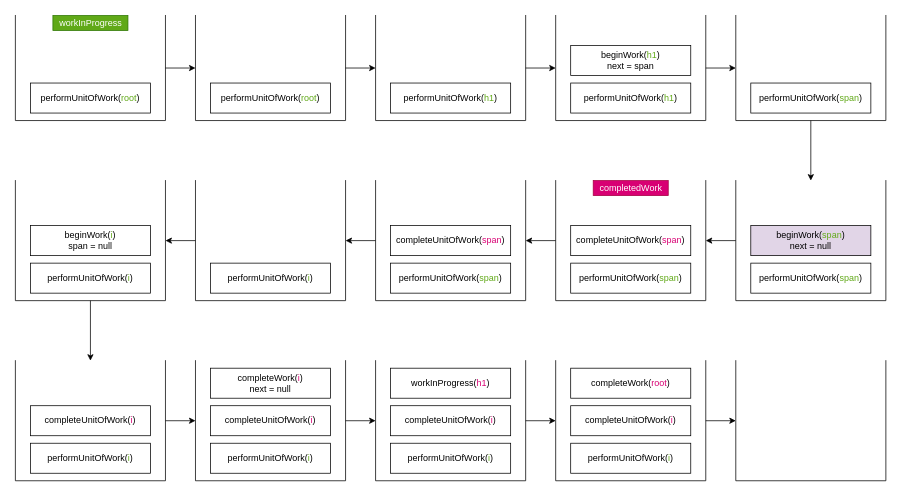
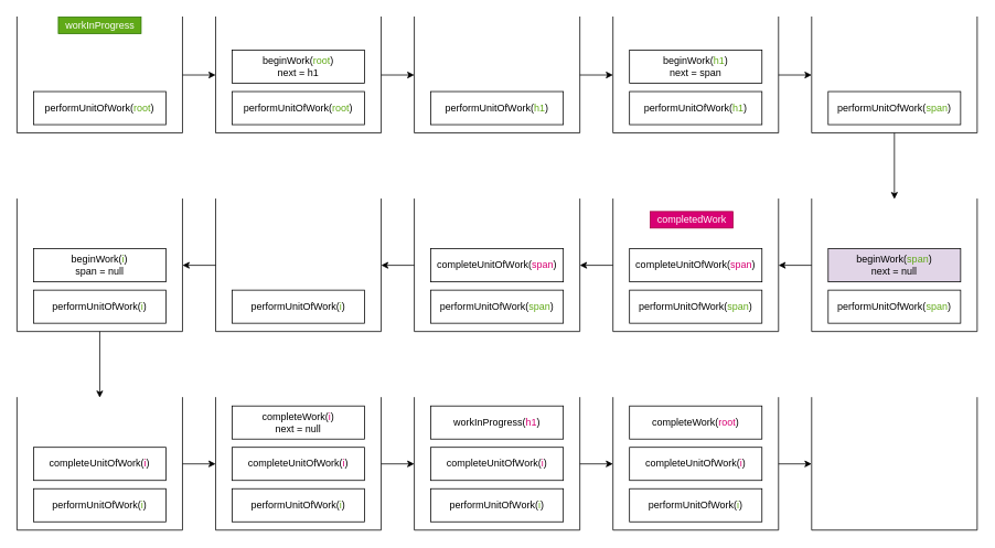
  <mxCell id="0" />
  <mxCell id="1" parent="0" />
  <mxCell id="2" style="edgeStyle=none;html=1;entryX=0;entryY=0.5;entryDx=0;entryDy=0;" edge="1" parent="1" source="3" target="6"><mxGeometry relative="1" as="geometry" /></mxCell>
  <mxCell id="3" value="" style="shape=partialRectangle;whiteSpace=wrap;html=1;bottom=1;right=1;left=1;top=0;fillColor=none;routingCenterX=-0.5;" parent="1" vertex="1"><mxGeometry x="20" y="20" width="200" height="140" as="geometry" /></mxCell>
  <mxCell id="4" value="performUnitOfWork(&lt;font color=&quot;#60a917&quot;&gt;root&lt;/font&gt;)" style="rounded=0;whiteSpace=wrap;html=1;" parent="1" vertex="1"><mxGeometry x="40" y="110" width="160" height="40" as="geometry" /></mxCell>
  <mxCell id="5" style="edgeStyle=none;html=1;entryX=0;entryY=0.5;entryDx=0;entryDy=0;" edge="1" parent="1" source="6" target="10"><mxGeometry relative="1" as="geometry" /></mxCell>
  <mxCell id="6" value="" style="shape=partialRectangle;whiteSpace=wrap;html=1;bottom=1;right=1;left=1;top=0;fillColor=none;routingCenterX=-0.5;" vertex="1" parent="1"><mxGeometry x="260" y="20" width="200" height="140" as="geometry" /></mxCell>
  <mxCell id="7" value="performUnitOfWork(&lt;span style=&quot;color: rgb(96 , 169 , 23)&quot;&gt;root&lt;/span&gt;)" style="rounded=0;whiteSpace=wrap;html=1;" vertex="1" parent="1"><mxGeometry x="280" y="110" width="160" height="40" as="geometry" /></mxCell>
+ <mxCell id="8" value="beginWork(&lt;span style=&quot;color: rgb(96 , 169 , 23)&quot;&gt;root&lt;/span&gt;)&lt;br&gt;next = h1" style="rounded=0;whiteSpace=wrap;html=1;" vertex="1" parent="1"><mxGeometry x="280" y="60" width="160" height="40" as="geometry" /></mxCell>
  <mxCell id="9" style="edgeStyle=none;html=1;entryX=0;entryY=0.5;entryDx=0;entryDy=0;" edge="1" parent="1" source="10" target="13"><mxGeometry relative="1" as="geometry" /></mxCell>
  <mxCell id="10" value="" style="shape=partialRectangle;whiteSpace=wrap;html=1;bottom=1;right=1;left=1;top=0;fillColor=none;routingCenterX=-0.5;" vertex="1" parent="1"><mxGeometry x="500" y="20" width="200" height="140" as="geometry" /></mxCell>
  <mxCell id="11" value="performUnitOfWork(&lt;font color=&quot;#60a917&quot;&gt;h1&lt;/font&gt;)" style="rounded=0;whiteSpace=wrap;html=1;" vertex="1" parent="1"><mxGeometry x="520" y="110" width="160" height="40" as="geometry" /></mxCell>
  <mxCell id="12" style="edgeStyle=none;html=1;entryX=0;entryY=0.5;entryDx=0;entryDy=0;" edge="1" parent="1" source="13" target="17"><mxGeometry relative="1" as="geometry" /></mxCell>
  <mxCell id="13" value="" style="shape=partialRectangle;whiteSpace=wrap;html=1;bottom=1;right=1;left=1;top=0;fillColor=none;routingCenterX=-0.5;" vertex="1" parent="1"><mxGeometry x="740" y="20" width="200" height="140" as="geometry" /></mxCell>
  <mxCell id="14" value="performUnitOfWork(&lt;font color=&quot;#60a917&quot;&gt;h1&lt;/font&gt;)" style="rounded=0;whiteSpace=wrap;html=1;" vertex="1" parent="1"><mxGeometry x="760" y="110" width="160" height="40" as="geometry" /></mxCell>
  <mxCell id="15" value="beginWork(&lt;font color=&quot;#60a917&quot;&gt;h1&lt;/font&gt;)&lt;br&gt;next = span" style="rounded=0;whiteSpace=wrap;html=1;" vertex="1" parent="1"><mxGeometry x="760" y="60" width="160" height="40" as="geometry" /></mxCell>
  <mxCell id="16" style="edgeStyle=none;html=1;entryX=0.5;entryY=0;entryDx=0;entryDy=0;" edge="1" parent="1" source="17" target="20"><mxGeometry relative="1" as="geometry" /></mxCell>
  <mxCell id="17" value="" style="shape=partialRectangle;whiteSpace=wrap;html=1;bottom=1;right=1;left=1;top=0;fillColor=none;routingCenterX=-0.5;" vertex="1" parent="1"><mxGeometry x="980" y="20" width="200" height="140" as="geometry" /></mxCell>
  <mxCell id="18" value="performUnitOfWork(&lt;font color=&quot;#60a917&quot;&gt;span&lt;/font&gt;)" style="rounded=0;whiteSpace=wrap;html=1;" vertex="1" parent="1"><mxGeometry x="1000" y="110" width="160" height="40" as="geometry" /></mxCell>
  <mxCell id="19" style="edgeStyle=none;html=1;entryX=1;entryY=0.5;entryDx=0;entryDy=0;" edge="1" parent="1" source="20" target="24"><mxGeometry relative="1" as="geometry" /></mxCell>
  <mxCell id="20" value="" style="shape=partialRectangle;whiteSpace=wrap;html=1;bottom=1;right=1;left=1;top=0;fillColor=none;routingCenterX=-0.5;" vertex="1" parent="1"><mxGeometry x="980" y="240" width="200" height="160" as="geometry" /></mxCell>
  <mxCell id="21" value="performUnitOfWork(&lt;font color=&quot;#60a917&quot;&gt;span&lt;/font&gt;)" style="rounded=0;whiteSpace=wrap;html=1;" vertex="1" parent="1"><mxGeometry x="1000" y="350" width="160" height="40" as="geometry" /></mxCell>
  <mxCell id="22" value="beginWork(&lt;font color=&quot;#60a917&quot;&gt;span&lt;/font&gt;)&lt;br&gt;next = null" style="rounded=0;whiteSpace=wrap;html=1;fillColor=#e1d5e7;" vertex="1" parent="1"><mxGeometry x="1000" y="300" width="160" height="40" as="geometry" /></mxCell>
  <mxCell id="23" style="edgeStyle=none;html=1;entryX=1;entryY=0.5;entryDx=0;entryDy=0;" edge="1" parent="1" source="24" target="28"><mxGeometry relative="1" as="geometry" /></mxCell>
  <mxCell id="24" value="" style="shape=partialRectangle;whiteSpace=wrap;html=1;bottom=1;right=1;left=1;top=0;fillColor=none;routingCenterX=-0.5;" vertex="1" parent="1"><mxGeometry x="740" y="240" width="200" height="160" as="geometry" /></mxCell>
  <mxCell id="25" value="performUnitOfWork(&lt;font color=&quot;#60a917&quot;&gt;span&lt;/font&gt;)" style="rounded=0;whiteSpace=wrap;html=1;" vertex="1" parent="1"><mxGeometry x="760" y="350" width="160" height="40" as="geometry" /></mxCell>
  <mxCell id="26" value="completeUnitOfWork(&lt;font color=&quot;#d80073&quot;&gt;span&lt;/font&gt;)" style="rounded=0;whiteSpace=wrap;html=1;" vertex="1" parent="1"><mxGeometry x="760" y="300" width="160" height="40" as="geometry" /></mxCell>
  <mxCell id="27" style="edgeStyle=none;html=1;entryX=1;entryY=0.5;entryDx=0;entryDy=0;" edge="1" parent="1" source="28" target="32"><mxGeometry relative="1" as="geometry" /></mxCell>
  <mxCell id="28" value="" style="shape=partialRectangle;whiteSpace=wrap;html=1;bottom=1;right=1;left=1;top=0;fillColor=none;routingCenterX=-0.5;" vertex="1" parent="1"><mxGeometry x="500" y="240" width="200" height="160" as="geometry" /></mxCell>
  <mxCell id="29" value="performUnitOfWork(&lt;span style=&quot;color: rgb(96 , 169 , 23)&quot;&gt;span&lt;/span&gt;)" style="rounded=0;whiteSpace=wrap;html=1;" vertex="1" parent="1"><mxGeometry x="520" y="350" width="160" height="40" as="geometry" /></mxCell>
  <mxCell id="30" value="completeUnitOfWork(&lt;span style=&quot;color: rgb(216 , 0 , 115)&quot;&gt;span&lt;/span&gt;)" style="rounded=0;whiteSpace=wrap;html=1;" vertex="1" parent="1"><mxGeometry x="520" y="300" width="160" height="40" as="geometry" /></mxCell>
  <mxCell id="31" style="edgeStyle=none;html=1;entryX=1;entryY=0.5;entryDx=0;entryDy=0;" edge="1" parent="1" source="32" target="35"><mxGeometry relative="1" as="geometry" /></mxCell>
  <mxCell id="32" value="" style="shape=partialRectangle;whiteSpace=wrap;html=1;bottom=1;right=1;left=1;top=0;fillColor=none;routingCenterX=-0.5;" vertex="1" parent="1"><mxGeometry x="260" y="240" width="200" height="160" as="geometry" /></mxCell>
  <mxCell id="33" value="performUnitOfWork(&lt;font color=&quot;#60a917&quot;&gt;i&lt;/font&gt;)" style="rounded=0;whiteSpace=wrap;html=1;" vertex="1" parent="1"><mxGeometry x="280" y="350" width="160" height="40" as="geometry" /></mxCell>
  <mxCell id="34" style="edgeStyle=none;html=1;entryX=0.5;entryY=0;entryDx=0;entryDy=0;" edge="1" parent="1" source="35" target="39"><mxGeometry relative="1" as="geometry" /></mxCell>
  <mxCell id="35" value="" style="shape=partialRectangle;whiteSpace=wrap;html=1;bottom=1;right=1;left=1;top=0;fillColor=none;routingCenterX=-0.5;" vertex="1" parent="1"><mxGeometry x="20" y="240" width="200" height="160" as="geometry" /></mxCell>
  <mxCell id="36" value="performUnitOfWork(&lt;font color=&quot;#60a917&quot;&gt;i&lt;/font&gt;)" style="rounded=0;whiteSpace=wrap;html=1;" vertex="1" parent="1"><mxGeometry x="40" y="350" width="160" height="40" as="geometry" /></mxCell>
  <mxCell id="37" value="beginWork(&lt;font color=&quot;#60a917&quot;&gt;i&lt;/font&gt;)&lt;br&gt;span = null" style="rounded=0;whiteSpace=wrap;html=1;" vertex="1" parent="1"><mxGeometry x="40" y="300" width="160" height="40" as="geometry" /></mxCell>
  <mxCell id="38" style="edgeStyle=none;html=1;entryX=0;entryY=0.5;entryDx=0;entryDy=0;" edge="1" parent="1" source="39" target="43"><mxGeometry relative="1" as="geometry" /></mxCell>
  <mxCell id="39" value="" style="shape=partialRectangle;whiteSpace=wrap;html=1;bottom=1;right=1;left=1;top=0;fillColor=none;routingCenterX=-0.5;" vertex="1" parent="1"><mxGeometry x="20" y="480" width="200" height="160" as="geometry" /></mxCell>
  <mxCell id="40" value="performUnitOfWork(&lt;font color=&quot;#60a917&quot;&gt;i&lt;/font&gt;)" style="rounded=0;whiteSpace=wrap;html=1;" vertex="1" parent="1"><mxGeometry x="40" y="590" width="160" height="40" as="geometry" /></mxCell>
  <mxCell id="41" value="completeUnitOfWork(&lt;font color=&quot;#d80073&quot;&gt;i&lt;/font&gt;)" style="rounded=0;whiteSpace=wrap;html=1;" vertex="1" parent="1"><mxGeometry x="40" y="540" width="160" height="40" as="geometry" /></mxCell>
  <mxCell id="42" style="edgeStyle=none;html=1;entryX=0;entryY=0.5;entryDx=0;entryDy=0;" edge="1" parent="1" source="43" target="48"><mxGeometry relative="1" as="geometry" /></mxCell>
  <mxCell id="43" value="" style="shape=partialRectangle;whiteSpace=wrap;html=1;bottom=1;right=1;left=1;top=0;fillColor=none;routingCenterX=-0.5;" vertex="1" parent="1"><mxGeometry x="260" y="480" width="200" height="160" as="geometry" /></mxCell>
  <mxCell id="44" value="performUnitOfWork(&lt;font color=&quot;#60a917&quot;&gt;i&lt;/font&gt;)" style="rounded=0;whiteSpace=wrap;html=1;" vertex="1" parent="1"><mxGeometry x="280" y="590" width="160" height="40" as="geometry" /></mxCell>
  <mxCell id="45" value="completeUnitOfWork(&lt;font color=&quot;#d80073&quot;&gt;i&lt;/font&gt;)" style="rounded=0;whiteSpace=wrap;html=1;" vertex="1" parent="1"><mxGeometry x="280" y="540" width="160" height="40" as="geometry" /></mxCell>
  <mxCell id="46" value="completeWork(&lt;font color=&quot;#d80073&quot;&gt;i&lt;/font&gt;)&lt;br&gt;next = null" style="rounded=0;whiteSpace=wrap;html=1;" vertex="1" parent="1"><mxGeometry x="280" y="490" width="160" height="40" as="geometry" /></mxCell>
  <mxCell id="47" style="edgeStyle=none;html=1;entryX=0;entryY=0.5;entryDx=0;entryDy=0;" edge="1" parent="1" source="48" target="53"><mxGeometry relative="1" as="geometry" /></mxCell>
  <mxCell id="48" value="" style="shape=partialRectangle;whiteSpace=wrap;html=1;bottom=1;right=1;left=1;top=0;fillColor=none;routingCenterX=-0.5;" vertex="1" parent="1"><mxGeometry x="500" y="480" width="200" height="160" as="geometry" /></mxCell>
  <mxCell id="49" value="performUnitOfWork(&lt;font color=&quot;#60a917&quot;&gt;i&lt;/font&gt;)" style="rounded=0;whiteSpace=wrap;html=1;" vertex="1" parent="1"><mxGeometry x="520" y="590" width="160" height="40" as="geometry" /></mxCell>
  <mxCell id="50" value="completeUnitOfWork(&lt;font color=&quot;#d80073&quot;&gt;i&lt;/font&gt;)" style="rounded=0;whiteSpace=wrap;html=1;" vertex="1" parent="1"><mxGeometry x="520" y="540" width="160" height="40" as="geometry" /></mxCell>
  <mxCell id="51" value="workInProgress(&lt;font color=&quot;#d80073&quot;&gt;h1&lt;/font&gt;)" style="rounded=0;whiteSpace=wrap;html=1;" vertex="1" parent="1"><mxGeometry x="520" y="490" width="160" height="40" as="geometry" /></mxCell>
  <mxCell id="52" style="edgeStyle=none;html=1;entryX=0;entryY=0.5;entryDx=0;entryDy=0;" edge="1" parent="1" source="53" target="57"><mxGeometry relative="1" as="geometry" /></mxCell>
  <mxCell id="53" value="" style="shape=partialRectangle;whiteSpace=wrap;html=1;bottom=1;right=1;left=1;top=0;fillColor=none;routingCenterX=-0.5;" vertex="1" parent="1"><mxGeometry x="740" y="480" width="200" height="160" as="geometry" /></mxCell>
  <mxCell id="54" value="performUnitOfWork(&lt;font color=&quot;#60a917&quot;&gt;i&lt;/font&gt;)" style="rounded=0;whiteSpace=wrap;html=1;" vertex="1" parent="1"><mxGeometry x="760" y="590" width="160" height="40" as="geometry" /></mxCell>
  <mxCell id="55" value="completeUnitOfWork(&lt;font color=&quot;#d80073&quot;&gt;i&lt;/font&gt;)" style="rounded=0;whiteSpace=wrap;html=1;" vertex="1" parent="1"><mxGeometry x="760" y="540" width="160" height="40" as="geometry" /></mxCell>
  <mxCell id="56" value="completeWork(&lt;font color=&quot;#d80073&quot;&gt;root&lt;/font&gt;)" style="rounded=0;whiteSpace=wrap;html=1;" vertex="1" parent="1"><mxGeometry x="760" y="490" width="160" height="40" as="geometry" /></mxCell>
  <mxCell id="57" value="" style="shape=partialRectangle;whiteSpace=wrap;html=1;bottom=1;right=1;left=1;top=0;fillColor=none;routingCenterX=-0.5;" vertex="1" parent="1"><mxGeometry x="980" y="480" width="200" height="160" as="geometry" /></mxCell>
  <mxCell id="58" value="workInProgress" style="text;html=1;align=center;verticalAlign=middle;resizable=0;points=[];autosize=1;strokeColor=#2D7600;fillColor=#60a917;fontColor=#ffffff;" vertex="1" parent="1"><mxGeometry x="70" y="20" width="100" height="20" as="geometry" /></mxCell>
- <mxCell id="59" value="completedWork" style="text;html=1;align=center;verticalAlign=middle;resizable=0;points=[];autosize=1;strokeColor=#A50040;fillColor=#d80073;fontColor=#ffffff;" vertex="1" parent="1"><mxGeometry x="790" y="240" width="100" height="20" as="geometry" /></mxCell>
+ <mxCell id="59" value="completedWork" style="text;html=1;align=center;verticalAlign=middle;resizable=0;points=[];autosize=1;strokeColor=#A50040;fillColor=#d80073;fontColor=#ffffff;" vertex="1" parent="1"><mxGeometry x="785" y="255" width="100" height="20" as="geometry" /></mxCell>
